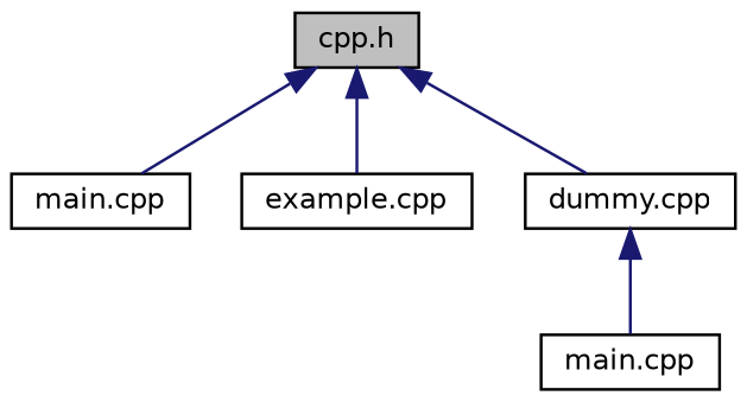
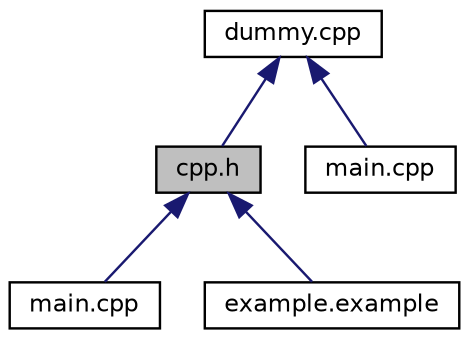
  digraph {
    node [color=black fillcolor=white fontname=Helvetica fontsize=10 shape=record style=filled]
    edge [color=midnightblue dir=back fontname=Helvetica fontsize=10 labelfontname=Helvetica labelfontsize=10 style=solid]
    n1 [fillcolor=grey75 fontcolor=black height=0.2 label="cpp.h" width=0.4]
    n2 [height=0.2 label="main.cpp" width=0.4]
-   n3 [height=0.2 label="example.cpp" width=0.4]
+   n3 [height=0.2 label="example.example" width=0.4]
    n4 [height=0.2 label="dummy.cpp" width=0.4]
    n5 [height=0.2 label="main.cpp" width=0.4]
    n1 -> n2
    n1 -> n3
-   n1 -> n4
+   n4 -> n1
    n4 -> n5
  }
